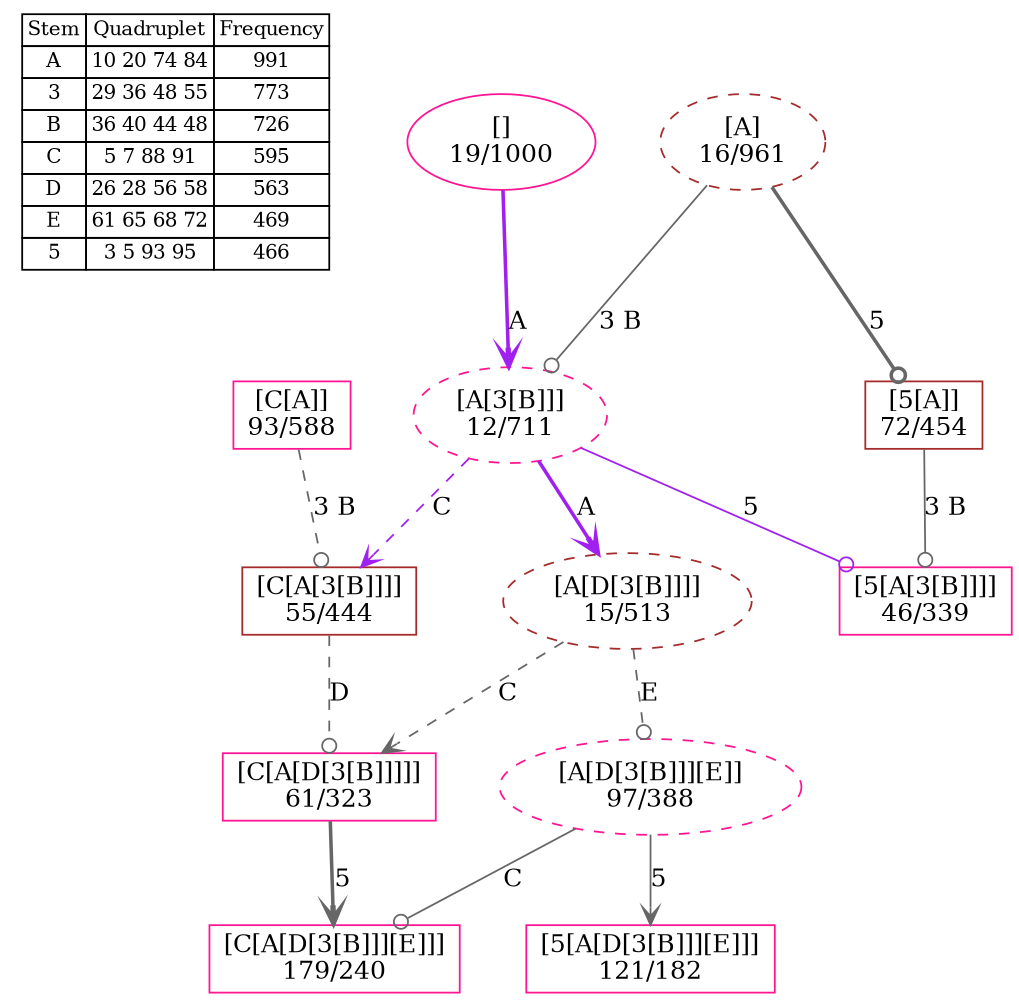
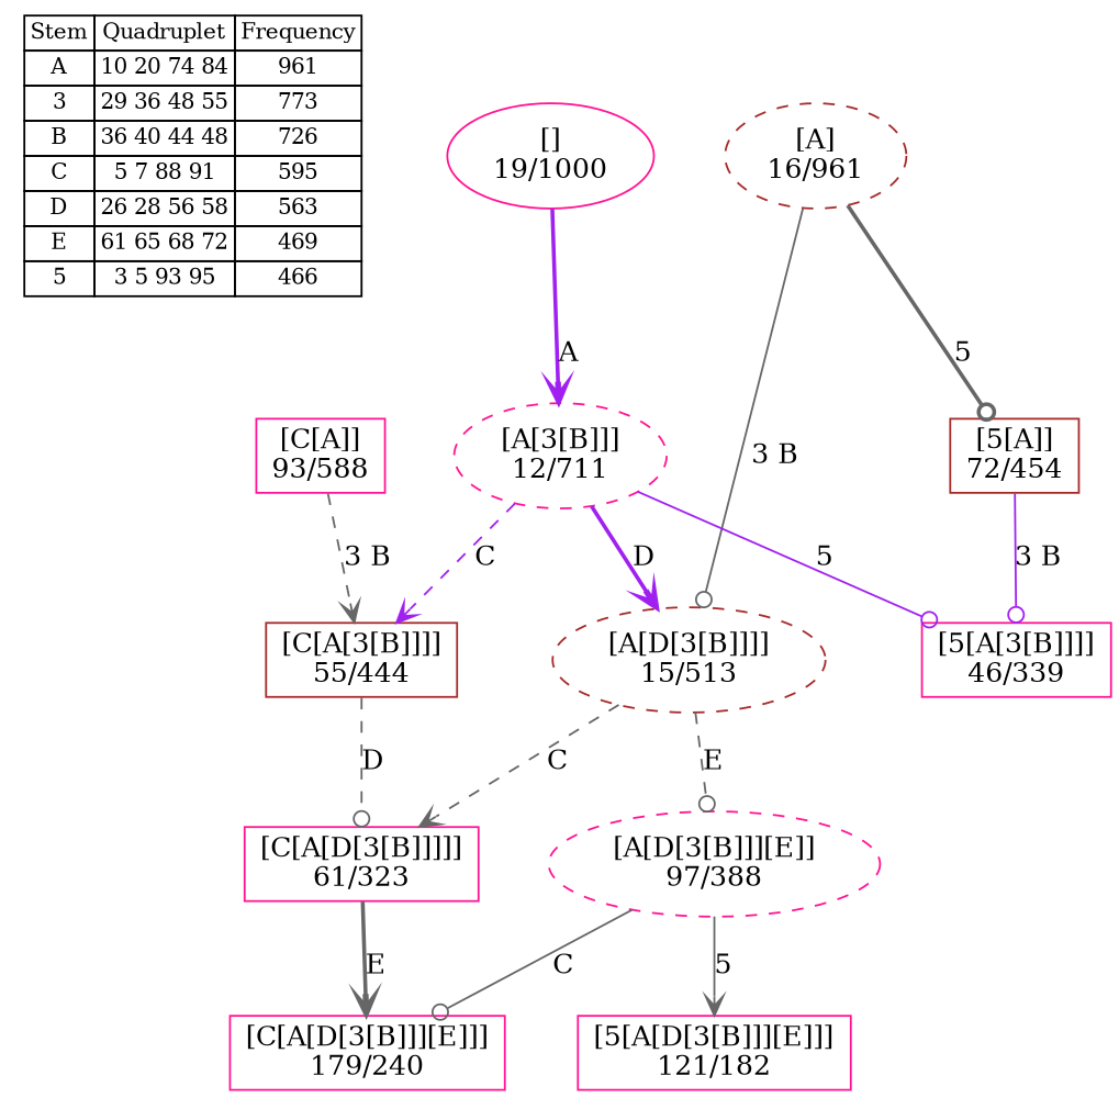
  digraph {
    nodesep=0.5
    node [shape=box color=deeppink]
    edge [arrowhead=vee color=gray40 style=dashed]
-   n1 [fontsize=11 label=< <table border="0" cellborder="1" cellspacing="0"><tr><td>Stem</td><td>Quadruplet</td><td>Frequency</td></tr> <tr><td>A</td><td>10 20 74 84</td><td>991</td></tr> <tr><td>3</td><td>29 36 48 55</td><td>773</td></tr> <tr><td>B</td><td>36 40 44 48</td><td>726</td></tr> <tr><td>C</td><td>5 7 88 91</td><td>595</td></tr> <tr><td>D</td><td>26 28 56 58</td><td>563</td></tr> <tr><td>E</td><td>61 65 68 72</td><td>469</td></tr> <tr><td>5</td><td>3 5 93 95</td><td>466</td></tr> </table>> shape=plaintext color=""]
+   n1 [fontsize=11 label=< <table border="0" cellborder="1" cellspacing="0"><tr><td>Stem</td><td>Quadruplet</td><td>Frequency</td></tr> <tr><td>A</td><td>10 20 74 84</td><td>961</td></tr> <tr><td>3</td><td>29 36 48 55</td><td>773</td></tr> <tr><td>B</td><td>36 40 44 48</td><td>726</td></tr> <tr><td>C</td><td>5 7 88 91</td><td>595</td></tr> <tr><td>D</td><td>26 28 56 58</td><td>563</td></tr> <tr><td>E</td><td>61 65 68 72</td><td>469</td></tr> <tr><td>5</td><td>3 5 93 95</td><td>466</td></tr> </table>> shape=plaintext color=""]
    n2 [label="[C[A[D[3[B]]][E]]]\n179/240"]
    n3 [label="[5[A[D[3[B]]][E]]]\n121/182"]
    n4 [label="[C[A]]\n93/588"]
    n5 [color=brown label="[C[A[3[B]]]]\n55/444"]
    n6 [label="[C[A[D[3[B]]]]]\n61/323"]
    n7 [color=brown label="[5[A]]\n72/454"]
    n8 [label="[5[A[3[B]]]]\n46/339"]
    n9 [label="[A[D[3[B]]][E]]\n97/388" style=dashed shape=""]
    n10 [color=brown label="[A]\n16/961" style=dashed shape=""]
    n11 [label="[A[3[B]]]\n12/711" style=dashed shape=""]
    n12 [color=brown label="[A[D[3[B]]]]\n15/513" style=dashed shape=""]
    n13 [label="[]\n19/1000" shape=""]
-   n4 -> n5 [arrowhead=odot label="3 B "]
+   n4 -> n5 [label="3 B "]
    n5 -> n6 [arrowhead=odot label="D "]
-   n6 -> n2 [label="5 " style=bold]
-   n7 -> n8 [arrowhead=odot label="3 B " style=solid]
+   n6 -> n2 [label="E " style=bold]
+   n7 -> n8 [arrowhead=odot color=purple label="3 B " style=solid]
    n9 -> n2 [arrowhead=odot label="C " style=solid]
    n9 -> n3 [label="5 " style=solid]
    n10 -> n7 [arrowhead=odot label="5 " style=bold]
-   n10 -> n11 [arrowhead=odot label="3 B " style=solid]
+   n10 -> n12 [arrowhead=odot label="3 B " style=solid]
    n11 -> n5 [color=purple label="C "]
    n11 -> n8 [arrowhead=odot color=purple label="5 " style=solid]
-   n11 -> n12 [color=purple label="A " style=bold]
+   n11 -> n12 [color=purple label="D " style=bold]
    n12 -> n6 [label="C "]
    n12 -> n9 [arrowhead=odot label="E "]
    n13 -> n11 [color=purple label="A " style=bold]
  }
